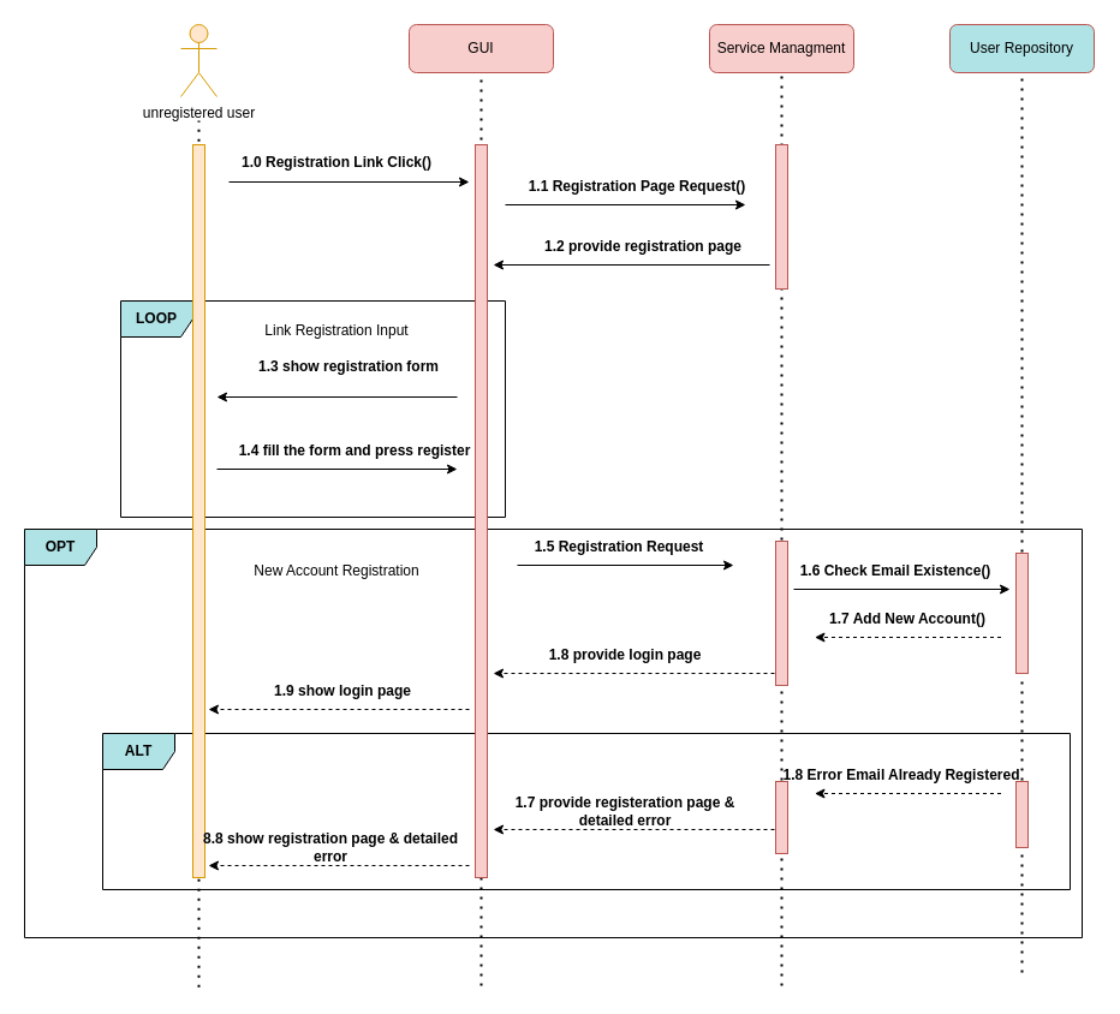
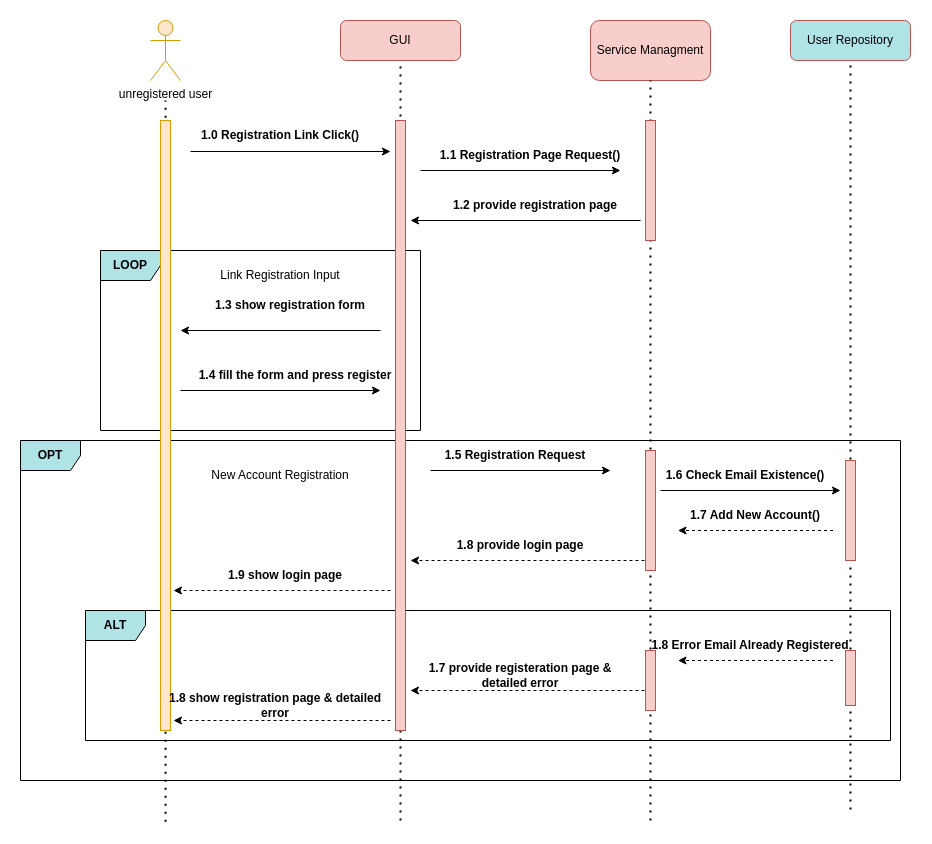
  <mxCell id="0" />
  <mxCell id="1" parent="0" />
  <mxCell id="2" value="&lt;b&gt;ALT&lt;/b&gt;" style="shape=umlFrame;whiteSpace=wrap;html=1;rounded=0;shadow=0;glass=0;sketch=0;fontSize=12;strokeColor=#000000;fillColor=#b0e3e6;" parent="1" vertex="1"><mxGeometry x="85" y="610" width="805" height="130" as="geometry" /></mxCell>
  <mxCell id="3" value="&lt;b&gt;OPT&lt;/b&gt;" style="shape=umlFrame;whiteSpace=wrap;html=1;rounded=0;shadow=0;glass=0;sketch=0;fontSize=12;strokeColor=#000000;fillColor=#b0e3e6;" parent="1" vertex="1"><mxGeometry x="20" y="440" width="880" height="340" as="geometry" /></mxCell>
  <mxCell id="4" value="&lt;b&gt;LOOP&lt;/b&gt;" style="shape=umlFrame;whiteSpace=wrap;html=1;rounded=0;shadow=0;glass=0;sketch=0;fontSize=12;strokeColor=#000000;fillColor=#b0e3e6;" parent="1" vertex="1"><mxGeometry x="100" y="250" width="320" height="180" as="geometry" /></mxCell>
- <mxCell id="5" value="Service Managment" style="rounded=1;whiteSpace=wrap;html=1;fillColor=#f8cecc;strokeColor=#b85450;" parent="1" vertex="1"><mxGeometry x="590" y="20" width="120" height="40" as="geometry" /></mxCell>
+ <mxCell id="5" value="Service Managment" style="rounded=1;whiteSpace=wrap;html=1;fillColor=#f8cecc;strokeColor=#b85450;" parent="1" vertex="1"><mxGeometry x="590" y="20" width="120" height="60" as="geometry" /></mxCell>
  <mxCell id="6" value="unregistered user" style="shape=umlActor;verticalLabelPosition=bottom;verticalAlign=top;html=1;outlineConnect=0;fillColor=#ffe6cc;strokeColor=#d79b00;" parent="1" vertex="1"><mxGeometry x="150" y="20" width="30" height="60" as="geometry" /></mxCell>
  <mxCell id="7" value="User Repository" style="rounded=1;whiteSpace=wrap;html=1;fillColor=#b0e3e6;strokeColor=#b85450;" parent="1" vertex="1"><mxGeometry x="790" y="20" width="120" height="40" as="geometry" /></mxCell>
  <mxCell id="8" value="" style="endArrow=none;dashed=1;html=1;dashPattern=1 3;strokeWidth=2;rounded=0;fontSize=14;entryX=0.5;entryY=1;entryDx=0;entryDy=0;startArrow=none;" parent="1" source="35" target="5" edge="1"><mxGeometry width="50" height="50" relative="1" as="geometry"><mxPoint x="650" y="690" as="sourcePoint" /><mxPoint x="700" y="200" as="targetPoint" /></mxGeometry></mxCell>
  <mxCell id="9" value="" style="endArrow=none;dashed=1;html=1;dashPattern=1 3;strokeWidth=2;rounded=0;fontSize=14;entryX=0.5;entryY=1;entryDx=0;entryDy=0;startArrow=none;" parent="1" source="20" target="7" edge="1"><mxGeometry width="50" height="50" relative="1" as="geometry"><mxPoint x="850" y="700" as="sourcePoint" /><mxPoint x="840" y="150" as="targetPoint" /></mxGeometry></mxCell>
  <mxCell id="10" value="" style="endArrow=none;dashed=1;html=1;dashPattern=1 3;strokeWidth=2;rounded=0;fontSize=14;startArrow=none;" parent="1" edge="1"><mxGeometry width="50" height="50" relative="1" as="geometry"><mxPoint x="165" y="821.143" as="sourcePoint" /><mxPoint x="165" y="100" as="targetPoint" /></mxGeometry></mxCell>
  <mxCell id="11" value="" style="html=1;points=[];perimeter=orthogonalPerimeter;fontSize=14;fillColor=#ffe6cc;strokeColor=#d79b00;perimeterSpacing=1;rounded=0;shadow=0;glass=0;sketch=0;" parent="1" vertex="1"><mxGeometry x="160" y="120" width="10" height="610" as="geometry" /></mxCell>
  <mxCell id="12" value="" style="html=1;points=[];perimeter=orthogonalPerimeter;fontSize=14;fillColor=#f8cecc;strokeColor=#b85450;perimeterSpacing=1;rounded=0;shadow=0;glass=0;sketch=0;" parent="1" vertex="1"><mxGeometry x="645" y="120" width="10" height="120" as="geometry" /></mxCell>
  <mxCell id="13" value="" style="endArrow=classic;html=1;rounded=0;fontSize=14;" parent="1" edge="1"><mxGeometry width="50" height="50" relative="1" as="geometry"><mxPoint x="190" y="151" as="sourcePoint" /><mxPoint x="390" y="151" as="targetPoint" /></mxGeometry></mxCell>
  <mxCell id="14" value="&lt;font style=&quot;font-size: 12px;&quot;&gt;1.0 Registration Link Click()&lt;/font&gt;" style="text;html=1;strokeColor=none;fillColor=none;align=center;verticalAlign=middle;whiteSpace=wrap;rounded=0;shadow=0;glass=0;sketch=0;fontSize=12;fontStyle=1" parent="1" vertex="1"><mxGeometry x="190" y="130" width="180" height="10" as="geometry" /></mxCell>
  <mxCell id="15" value="" style="endArrow=classic;html=1;rounded=0;fontSize=14;" parent="1" edge="1"><mxGeometry width="50" height="50" relative="1" as="geometry"><mxPoint x="380" y="330" as="sourcePoint" /><mxPoint x="180" y="330" as="targetPoint" /></mxGeometry></mxCell>
  <mxCell id="16" value="&lt;font style=&quot;font-size: 12px&quot;&gt;&lt;b style=&quot;font-size: 12px&quot;&gt;1.3 show registration form&lt;/b&gt;&lt;/font&gt;" style="text;html=1;strokeColor=none;fillColor=none;align=center;verticalAlign=middle;whiteSpace=wrap;rounded=0;shadow=0;glass=0;sketch=0;fontSize=12;" parent="1" vertex="1"><mxGeometry x="190" y="300" width="200" height="10" as="geometry" /></mxCell>
  <mxCell id="17" value="" style="endArrow=classic;html=1;rounded=0;fontSize=14;exitX=0.983;exitY=0.038;exitDx=0;exitDy=0;exitPerimeter=0;" parent="1" edge="1"><mxGeometry width="50" height="50" relative="1" as="geometry"><mxPoint x="179.996" y="389.996" as="sourcePoint" /><mxPoint x="380" y="390" as="targetPoint" /></mxGeometry></mxCell>
  <mxCell id="18" value="&lt;font style=&quot;font-size: 12px&quot;&gt;&lt;b style=&quot;font-size: 12px&quot;&gt;1.4 fill the form and press register&lt;/b&gt;&lt;/font&gt;" style="text;html=1;strokeColor=none;fillColor=none;align=center;verticalAlign=middle;whiteSpace=wrap;rounded=0;shadow=0;glass=0;sketch=0;fontSize=12;" parent="1" vertex="1"><mxGeometry x="180" y="370" width="230" height="10" as="geometry" /></mxCell>
  <mxCell id="19" value="Link Registration Input" style="text;html=1;strokeColor=none;fillColor=none;align=center;verticalAlign=middle;whiteSpace=wrap;rounded=0;shadow=0;glass=0;sketch=0;fontSize=12;" parent="1" vertex="1"><mxGeometry x="180" y="270" width="200" height="10" as="geometry" /></mxCell>
  <mxCell id="20" value="" style="html=1;points=[];perimeter=orthogonalPerimeter;fontSize=14;fillColor=#f8cecc;strokeColor=#b85450;perimeterSpacing=1;rounded=0;shadow=0;glass=0;sketch=0;" parent="1" vertex="1"><mxGeometry x="845" y="460" width="10" height="100" as="geometry" /></mxCell>
  <mxCell id="21" value="" style="endArrow=none;dashed=1;html=1;dashPattern=1 3;strokeWidth=2;rounded=0;fontSize=14;entryX=0.5;entryY=1;entryDx=0;entryDy=0;startArrow=none;" parent="1" source="48" target="20" edge="1"><mxGeometry width="50" height="50" relative="1" as="geometry"><mxPoint x="850" y="809" as="sourcePoint" /><mxPoint x="845" y="169" as="targetPoint" /></mxGeometry></mxCell>
  <mxCell id="22" value="GUI" style="rounded=1;whiteSpace=wrap;html=1;fillColor=#f8cecc;strokeColor=#b85450;" parent="1" vertex="1"><mxGeometry x="340" y="20" width="120" height="40" as="geometry" /></mxCell>
  <mxCell id="23" value="" style="endArrow=none;dashed=1;html=1;dashPattern=1 3;strokeWidth=2;rounded=0;fontSize=14;startArrow=none;" parent="1" target="22" edge="1"><mxGeometry width="50" height="50" relative="1" as="geometry"><mxPoint x="400" y="820" as="sourcePoint" /><mxPoint x="230" y="140" as="targetPoint" /></mxGeometry></mxCell>
  <mxCell id="24" value="" style="html=1;points=[];perimeter=orthogonalPerimeter;fontSize=14;fillColor=#f8cecc;strokeColor=#b85450;perimeterSpacing=1;rounded=0;shadow=0;glass=0;sketch=0;" parent="1" vertex="1"><mxGeometry x="395" y="120" width="10" height="610" as="geometry" /></mxCell>
  <mxCell id="25" value="" style="endArrow=classic;html=1;rounded=0;fontSize=14;" parent="1" edge="1"><mxGeometry width="50" height="50" relative="1" as="geometry"><mxPoint x="420" y="170" as="sourcePoint" /><mxPoint x="620" y="170" as="targetPoint" /></mxGeometry></mxCell>
  <mxCell id="26" value="&lt;font style=&quot;font-size: 12px&quot;&gt;1.1 Registration Page Request()&lt;/font&gt;" style="text;html=1;strokeColor=none;fillColor=none;align=center;verticalAlign=middle;whiteSpace=wrap;rounded=0;shadow=0;glass=0;sketch=0;fontSize=12;fontStyle=1" parent="1" vertex="1"><mxGeometry x="430" y="150" width="200" height="10" as="geometry" /></mxCell>
  <mxCell id="27" value="" style="endArrow=classic;html=1;rounded=0;fontSize=14;" parent="1" edge="1"><mxGeometry width="50" height="50" relative="1" as="geometry"><mxPoint x="640" y="220" as="sourcePoint" /><mxPoint x="410" y="220" as="targetPoint" /></mxGeometry></mxCell>
  <mxCell id="28" value="&lt;font style=&quot;font-size: 12px&quot;&gt;&lt;b style=&quot;font-size: 12px&quot;&gt;1.2 provide registration page&lt;/b&gt;&lt;/font&gt;" style="text;html=1;strokeColor=none;fillColor=none;align=center;verticalAlign=middle;whiteSpace=wrap;rounded=0;shadow=0;glass=0;sketch=0;fontSize=12;" parent="1" vertex="1"><mxGeometry x="420" y="200" width="230" height="10" as="geometry" /></mxCell>
  <mxCell id="29" value="" style="endArrow=classic;html=1;rounded=0;fontSize=14;exitX=0.983;exitY=0.038;exitDx=0;exitDy=0;exitPerimeter=0;" parent="1" edge="1"><mxGeometry width="50" height="50" relative="1" as="geometry"><mxPoint x="429.996" y="469.996" as="sourcePoint" /><mxPoint x="610" y="470" as="targetPoint" /></mxGeometry></mxCell>
  <mxCell id="30" value="&lt;font style=&quot;font-size: 12px&quot;&gt;&lt;b style=&quot;font-size: 12px&quot;&gt;1.5 Registration Request&lt;/b&gt;&lt;/font&gt;" style="text;html=1;strokeColor=none;fillColor=none;align=center;verticalAlign=middle;whiteSpace=wrap;rounded=0;shadow=0;glass=0;sketch=0;fontSize=12;" parent="1" vertex="1"><mxGeometry x="400" y="450" width="230" height="10" as="geometry" /></mxCell>
  <mxCell id="31" value="" style="endArrow=classic;html=1;rounded=0;fontSize=14;exitX=0.983;exitY=0.038;exitDx=0;exitDy=0;exitPerimeter=0;" parent="1" edge="1"><mxGeometry width="50" height="50" relative="1" as="geometry"><mxPoint x="659.996" y="489.996" as="sourcePoint" /><mxPoint x="840" y="490" as="targetPoint" /></mxGeometry></mxCell>
  <mxCell id="32" value="&lt;font style=&quot;font-size: 12px&quot;&gt;&lt;b style=&quot;font-size: 12px&quot;&gt;1.6 Check Email Existence()&lt;/b&gt;&lt;/font&gt;" style="text;html=1;strokeColor=none;fillColor=none;align=center;verticalAlign=middle;whiteSpace=wrap;rounded=0;shadow=0;glass=0;sketch=0;fontSize=12;" parent="1" vertex="1"><mxGeometry x="630" y="470" width="230" height="10" as="geometry" /></mxCell>
  <mxCell id="33" value="&lt;font style=&quot;font-size: 12px&quot;&gt;&lt;b style=&quot;font-size: 12px&quot;&gt;1.7 Add New Account()&lt;/b&gt;&lt;/font&gt;" style="text;html=1;strokeColor=none;fillColor=none;align=center;verticalAlign=middle;whiteSpace=wrap;rounded=0;shadow=0;glass=0;sketch=0;fontSize=12;" parent="1" vertex="1"><mxGeometry x="640" y="510" width="230" height="10" as="geometry" /></mxCell>
  <mxCell id="34" value="" style="endArrow=classic;html=1;rounded=0;fontSize=14;dashed=1;" parent="1" edge="1"><mxGeometry width="50" height="50" relative="1" as="geometry"><mxPoint x="832.5" y="530" as="sourcePoint" /><mxPoint x="677.5" y="530" as="targetPoint" /></mxGeometry></mxCell>
  <mxCell id="35" value="" style="html=1;points=[];perimeter=orthogonalPerimeter;fontSize=14;fillColor=#f8cecc;strokeColor=#b85450;perimeterSpacing=1;rounded=0;shadow=0;glass=0;sketch=0;" parent="1" vertex="1"><mxGeometry x="645" y="450" width="10" height="120" as="geometry" /></mxCell>
  <mxCell id="36" value="" style="endArrow=none;dashed=1;html=1;dashPattern=1 3;strokeWidth=2;rounded=0;fontSize=14;entryX=0.5;entryY=1;entryDx=0;entryDy=0;startArrow=none;" parent="1" source="50" target="35" edge="1"><mxGeometry width="50" height="50" relative="1" as="geometry"><mxPoint x="650" y="820" as="sourcePoint" /><mxPoint x="650" y="60" as="targetPoint" /></mxGeometry></mxCell>
  <mxCell id="37" value="" style="endArrow=classic;html=1;rounded=0;fontSize=14;dashed=1;" parent="1" source="35" edge="1"><mxGeometry width="50" height="50" relative="1" as="geometry"><mxPoint x="565" y="560" as="sourcePoint" /><mxPoint x="410" y="560" as="targetPoint" /></mxGeometry></mxCell>
  <mxCell id="38" value="&lt;font style=&quot;font-size: 12px&quot;&gt;&lt;b style=&quot;font-size: 12px&quot;&gt;1.8 provide login page&lt;/b&gt;&lt;/font&gt;" style="text;html=1;strokeColor=none;fillColor=none;align=center;verticalAlign=middle;whiteSpace=wrap;rounded=0;shadow=0;glass=0;sketch=0;fontSize=12;" parent="1" vertex="1"><mxGeometry x="405" y="540" width="230" height="10" as="geometry" /></mxCell>
  <mxCell id="39" value="" style="endArrow=classic;html=1;rounded=0;fontSize=14;dashed=1;" parent="1" edge="1"><mxGeometry width="50" height="50" relative="1" as="geometry"><mxPoint x="390" y="590" as="sourcePoint" /><mxPoint x="173" y="590" as="targetPoint" /></mxGeometry></mxCell>
  <mxCell id="40" value="&lt;font style=&quot;font-size: 12px&quot;&gt;&lt;b style=&quot;font-size: 12px&quot;&gt;1.9 show login page&lt;/b&gt;&lt;/font&gt;" style="text;html=1;strokeColor=none;fillColor=none;align=center;verticalAlign=middle;whiteSpace=wrap;rounded=0;shadow=0;glass=0;sketch=0;fontSize=12;" parent="1" vertex="1"><mxGeometry x="170" y="570" width="230" height="10" as="geometry" /></mxCell>
  <mxCell id="41" value="New Account Registration" style="text;html=1;strokeColor=none;fillColor=none;align=center;verticalAlign=middle;whiteSpace=wrap;rounded=0;shadow=0;glass=0;sketch=0;fontSize=12;" parent="1" vertex="1"><mxGeometry x="180" y="470" width="200" height="10" as="geometry" /></mxCell>
  <mxCell id="42" value="" style="endArrow=classic;html=1;rounded=0;fontSize=14;dashed=1;" parent="1" edge="1"><mxGeometry width="50" height="50" relative="1" as="geometry"><mxPoint x="832.5" y="660" as="sourcePoint" /><mxPoint x="677.5" y="660" as="targetPoint" /></mxGeometry></mxCell>
  <mxCell id="43" value="&lt;font style=&quot;font-size: 12px&quot;&gt;&lt;b style=&quot;font-size: 12px&quot;&gt;1.8 Error Email Already Registered&lt;/b&gt;&lt;/font&gt;" style="text;html=1;strokeColor=none;fillColor=none;align=center;verticalAlign=middle;whiteSpace=wrap;rounded=0;shadow=0;glass=0;sketch=0;fontSize=12;" parent="1" vertex="1"><mxGeometry x="635" y="640" width="230" height="10" as="geometry" /></mxCell>
  <mxCell id="44" value="" style="endArrow=classic;html=1;rounded=0;fontSize=14;dashed=1;" parent="1" edge="1"><mxGeometry width="50" height="50" relative="1" as="geometry"><mxPoint x="644" y="690" as="sourcePoint" /><mxPoint x="410" y="690" as="targetPoint" /></mxGeometry></mxCell>
  <mxCell id="45" value="&lt;font style=&quot;font-size: 12px&quot;&gt;&lt;b style=&quot;font-size: 12px&quot;&gt;1.7 provide registeration page &amp;amp; detailed error&lt;/b&gt;&lt;/font&gt;" style="text;html=1;strokeColor=none;fillColor=none;align=center;verticalAlign=middle;whiteSpace=wrap;rounded=0;shadow=0;glass=0;sketch=0;fontSize=12;" parent="1" vertex="1"><mxGeometry x="405" y="670" width="230" height="10" as="geometry" /></mxCell>
  <mxCell id="46" value="" style="endArrow=classic;html=1;rounded=0;fontSize=14;dashed=1;" parent="1" edge="1"><mxGeometry width="50" height="50" relative="1" as="geometry"><mxPoint x="390" y="720" as="sourcePoint" /><mxPoint x="173" y="720" as="targetPoint" /></mxGeometry></mxCell>
- <mxCell id="47" value="&lt;font style=&quot;font-size: 12px&quot;&gt;&lt;b style=&quot;font-size: 12px&quot;&gt;8.8 show registration page &amp;amp; detailed error&lt;/b&gt;&lt;/font&gt;" style="text;html=1;strokeColor=none;fillColor=none;align=center;verticalAlign=middle;whiteSpace=wrap;rounded=0;shadow=0;glass=0;sketch=0;fontSize=12;" parent="1" vertex="1"><mxGeometry x="160" y="700" width="230" height="10" as="geometry" /></mxCell>
+ <mxCell id="47" value="&lt;font style=&quot;font-size: 12px&quot;&gt;&lt;b style=&quot;font-size: 12px&quot;&gt;1.8 show registration page &amp;amp; detailed error&lt;/b&gt;&lt;/font&gt;" style="text;html=1;strokeColor=none;fillColor=none;align=center;verticalAlign=middle;whiteSpace=wrap;rounded=0;shadow=0;glass=0;sketch=0;fontSize=12;" parent="1" vertex="1"><mxGeometry x="160" y="700" width="230" height="10" as="geometry" /></mxCell>
  <mxCell id="48" value="" style="html=1;points=[];perimeter=orthogonalPerimeter;fontSize=14;fillColor=#f8cecc;strokeColor=#b85450;perimeterSpacing=1;rounded=0;shadow=0;glass=0;sketch=0;" parent="1" vertex="1"><mxGeometry x="845" y="650" width="10" height="55" as="geometry" /></mxCell>
  <mxCell id="49" value="" style="endArrow=none;dashed=1;html=1;dashPattern=1 3;strokeWidth=2;rounded=0;fontSize=14;entryX=0.5;entryY=1;entryDx=0;entryDy=0;" parent="1" target="48" edge="1"><mxGeometry width="50" height="50" relative="1" as="geometry"><mxPoint x="850" y="809" as="sourcePoint" /><mxPoint x="850" y="561" as="targetPoint" /></mxGeometry></mxCell>
  <mxCell id="50" value="" style="html=1;points=[];perimeter=orthogonalPerimeter;fontSize=14;fillColor=#f8cecc;strokeColor=#b85450;perimeterSpacing=1;rounded=0;shadow=0;glass=0;sketch=0;" parent="1" vertex="1"><mxGeometry x="645" y="650" width="10" height="60" as="geometry" /></mxCell>
  <mxCell id="51" value="" style="endArrow=none;dashed=1;html=1;dashPattern=1 3;strokeWidth=2;rounded=0;fontSize=14;entryX=0.5;entryY=1;entryDx=0;entryDy=0;startArrow=none;" parent="1" target="50" edge="1"><mxGeometry width="50" height="50" relative="1" as="geometry"><mxPoint x="650" y="820" as="sourcePoint" /><mxPoint x="650" y="571" as="targetPoint" /></mxGeometry></mxCell>
